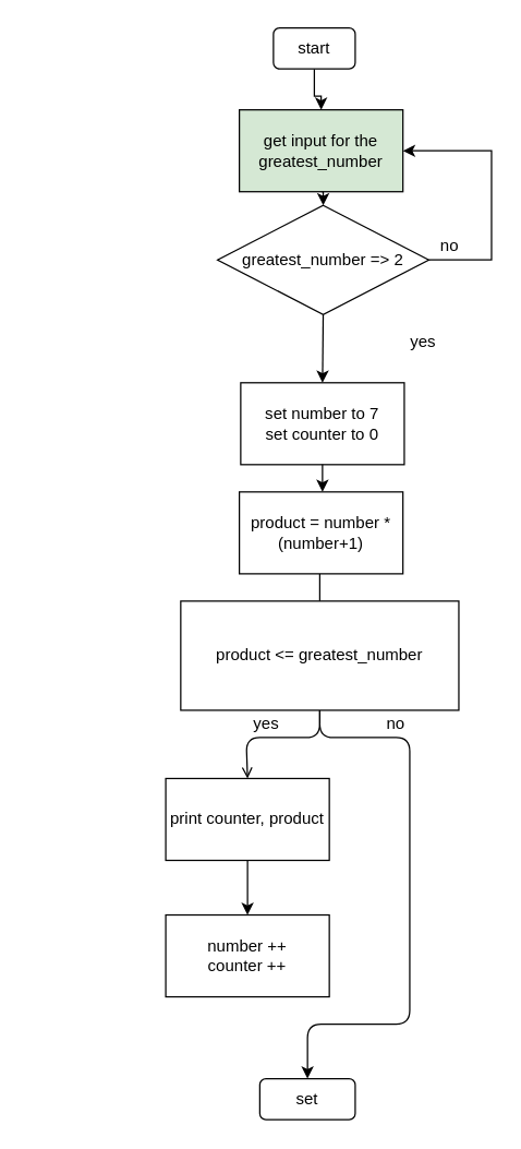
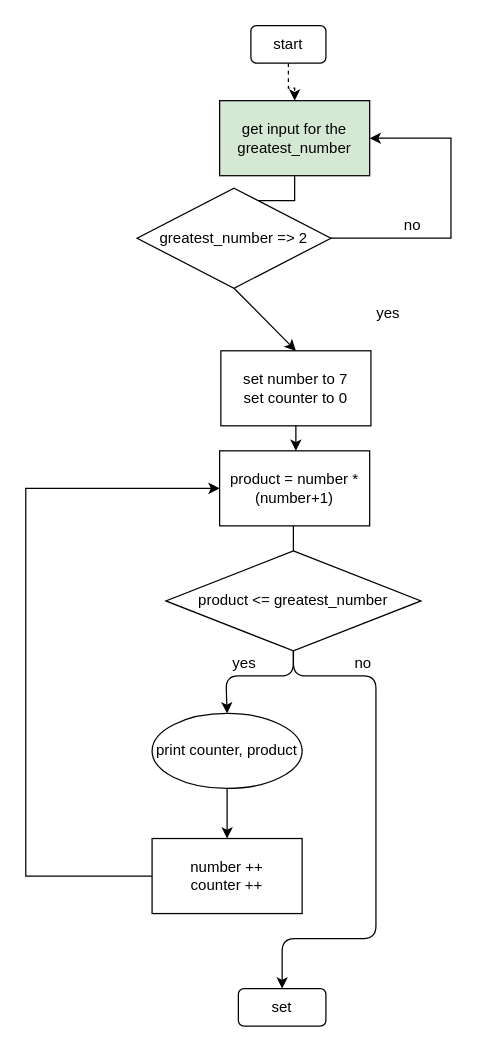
  <mxCell id="0" />
  <mxCell id="1" parent="0" />
- <mxCell id="2" style="edgeStyle=orthogonalEdgeStyle;rounded=0;orthogonalLoop=1;jettySize=auto;html=1;entryX=0.5;entryY=0;entryDx=0;entryDy=0;" parent="1" source="3" target="6" edge="1"><mxGeometry relative="1" as="geometry" /></mxCell>
+ <mxCell id="2" style="edgeStyle=orthogonalEdgeStyle;rounded=0;orthogonalLoop=1;jettySize=auto;html=1;entryX=0.5;entryY=0;entryDx=0;entryDy=0;dashed=1;" parent="1" source="3" target="6" edge="1"><mxGeometry relative="1" as="geometry" /></mxCell>
  <mxCell id="3" value="start" style="rounded=1;whiteSpace=wrap;html=1;" parent="1" vertex="1"><mxGeometry x="200" y="20" width="60" height="30" as="geometry" /></mxCell>
  <mxCell id="4" value="set" style="rounded=1;whiteSpace=wrap;html=1;" parent="1" vertex="1"><mxGeometry x="190" y="790" width="70" height="30" as="geometry" /></mxCell>
  <mxCell id="5" style="edgeStyle=orthogonalEdgeStyle;rounded=0;orthogonalLoop=1;jettySize=auto;html=1;exitX=0.5;exitY=1;exitDx=0;exitDy=0;entryX=0.5;entryY=0;entryDx=0;entryDy=0;" parent="1" source="6" target="14" edge="1"><mxGeometry relative="1" as="geometry" /></mxCell>
  <mxCell id="6" value="get input for the greatest_number" style="rounded=0;whiteSpace=wrap;html=1;fillColor=#d5e8d4;" parent="1" vertex="1"><mxGeometry x="175" y="80" width="120" height="60" as="geometry" /></mxCell>
  <mxCell id="7" style="edgeStyle=orthogonalEdgeStyle;rounded=0;orthogonalLoop=1;jettySize=auto;html=1;entryX=0.5;entryY=0;entryDx=0;entryDy=0;endArrow=none;" parent="1" source="8" target="10" edge="1"><mxGeometry relative="1" as="geometry"><Array as="points"><mxPoint x="234" y="440" /><mxPoint x="234" y="440" /></Array></mxGeometry></mxCell>
  <mxCell id="8" value="product = number * (number+1)" style="rounded=0;whiteSpace=wrap;html=1;" parent="1" vertex="1"><mxGeometry x="175" y="360" width="120" height="60" as="geometry" /></mxCell>
  <mxCell id="9" value="set number to 7&lt;br&gt;set counter to 0" style="rounded=0;whiteSpace=wrap;html=1;" parent="1" vertex="1"><mxGeometry x="176" y="280" width="120" height="60" as="geometry" /></mxCell>
- <mxCell id="10" value="product &amp;lt;= greatest_number" style="whiteSpace=wrap;html=1;rounded=0;" parent="1" vertex="1"><mxGeometry x="132" y="440" width="204" height="80" as="geometry" /></mxCell>
+ <mxCell id="10" value="product &amp;lt;= greatest_number" style="rhombus;whiteSpace=wrap;html=1;" parent="1" vertex="1"><mxGeometry x="132" y="440" width="204" height="80" as="geometry" /></mxCell>
+ <mxCell id="11" style="edgeStyle=orthogonalEdgeStyle;rounded=0;orthogonalLoop=1;jettySize=auto;html=1;entryX=0;entryY=0.5;entryDx=0;entryDy=0;" parent="1" source="12" target="8" edge="1"><mxGeometry relative="1" as="geometry"><mxPoint x="30" y="350" as="targetPoint" /><Array as="points"><mxPoint x="20" y="700" /><mxPoint x="20" y="390" /></Array></mxGeometry></mxCell>
  <mxCell id="12" value="number ++&lt;br&gt;counter ++" style="rounded=0;whiteSpace=wrap;html=1;" parent="1" vertex="1"><mxGeometry x="121" y="670" width="120" height="60" as="geometry" /></mxCell>
  <mxCell id="13" style="edgeStyle=orthogonalEdgeStyle;rounded=0;orthogonalLoop=1;jettySize=auto;html=1;entryX=1;entryY=0.5;entryDx=0;entryDy=0;" parent="1" source="14" target="6" edge="1"><mxGeometry relative="1" as="geometry"><Array as="points"><mxPoint x="360" y="190" /><mxPoint x="360" y="110" /></Array></mxGeometry></mxCell>
- <mxCell id="14" value="greatest_number&amp;nbsp;=&amp;gt; 2" style="rhombus;whiteSpace=wrap;html=1;" parent="1" vertex="1"><mxGeometry x="159" y="150" width="155" height="80" as="geometry" /></mxCell>
+ <mxCell id="14" value="greatest_number&amp;nbsp;=&amp;gt; 2" style="rhombus;whiteSpace=wrap;html=1;" parent="1" vertex="1"><mxGeometry x="109" y="150" width="155" height="80" as="geometry" /></mxCell>
  <mxCell id="15" style="edgeStyle=orthogonalEdgeStyle;rounded=0;orthogonalLoop=1;jettySize=auto;html=1;entryX=0.5;entryY=0;entryDx=0;entryDy=0;" parent="1" source="16" target="12" edge="1"><mxGeometry relative="1" as="geometry" /></mxCell>
- <mxCell id="16" value="print counter, product" style="rounded=0;whiteSpace=wrap;html=1;" parent="1" vertex="1"><mxGeometry x="121" y="570" width="120" height="60" as="geometry" /></mxCell>
- <mxCell id="17" value="" style="endArrow=open;html=1;entryX=0.5;entryY=0;entryDx=0;entryDy=0;exitX=0.5;exitY=1;exitDx=0;exitDy=0;" parent="1" source="10" target="16" edge="1"><mxGeometry width="50" height="50" relative="1" as="geometry"><mxPoint x="230" y="520" as="sourcePoint" /><mxPoint x="510" y="630" as="targetPoint" /><Array as="points"><mxPoint x="234" y="540" /><mxPoint x="180" y="540" /></Array></mxGeometry></mxCell>
+ <mxCell id="16" value="print counter, product" style="ellipse;whiteSpace=wrap;html=1;" parent="1" vertex="1"><mxGeometry x="121" y="570" width="120" height="60" as="geometry" /></mxCell>
+ <mxCell id="17" value="" style="endArrow=classic;html=1;entryX=0.5;entryY=0;entryDx=0;entryDy=0;exitX=0.5;exitY=1;exitDx=0;exitDy=0;" parent="1" source="10" target="16" edge="1"><mxGeometry width="50" height="50" relative="1" as="geometry"><mxPoint x="230" y="520" as="sourcePoint" /><mxPoint x="510" y="630" as="targetPoint" /><Array as="points"><mxPoint x="234" y="540" /><mxPoint x="180" y="540" /></Array></mxGeometry></mxCell>
  <mxCell id="18" value="" style="endArrow=classic;html=1;exitX=0.5;exitY=1;exitDx=0;exitDy=0;" parent="1" source="10" edge="1"><mxGeometry width="50" height="50" relative="1" as="geometry"><mxPoint x="230" y="520" as="sourcePoint" /><mxPoint x="225" y="790" as="targetPoint" /><Array as="points"><mxPoint x="234" y="540" /><mxPoint x="300" y="540" /><mxPoint x="300" y="750" /><mxPoint x="225" y="750" /></Array></mxGeometry></mxCell>
  <mxCell id="19" value="yes" style="text;html=1;strokeColor=none;fillColor=none;align=center;verticalAlign=middle;whiteSpace=wrap;rounded=0;" parent="1" vertex="1"><mxGeometry x="290" y="240" width="40" height="20" as="geometry" /></mxCell>
  <mxCell id="20" value="yes" style="text;html=1;strokeColor=none;fillColor=none;align=center;verticalAlign=middle;whiteSpace=wrap;rounded=0;" parent="1" vertex="1"><mxGeometry x="175" y="520" width="40" height="20" as="geometry" /></mxCell>
  <mxCell id="21" value="no" style="text;html=1;strokeColor=none;fillColor=none;align=center;verticalAlign=middle;whiteSpace=wrap;rounded=0;" parent="1" vertex="1"><mxGeometry x="270" y="520" width="40" height="20" as="geometry" /></mxCell>
  <mxCell id="22" value="" style="endArrow=classic;html=1;exitX=0.5;exitY=1;exitDx=0;exitDy=0;entryX=0.5;entryY=0;entryDx=0;entryDy=0;" edge="1" parent="1" source="14" target="9"><mxGeometry width="50" height="50" relative="1" as="geometry"><mxPoint x="220" y="290" as="sourcePoint" /><mxPoint x="238" y="280" as="targetPoint" /></mxGeometry></mxCell>
  <mxCell id="23" value="" style="endArrow=classic;html=1;exitX=0.533;exitY=1;exitDx=0;exitDy=0;exitPerimeter=0;" edge="1" parent="1"><mxGeometry width="50" height="50" relative="1" as="geometry"><mxPoint x="235.96" y="340" as="sourcePoint" /><mxPoint x="236" y="360" as="targetPoint" /></mxGeometry></mxCell>
  <mxCell id="24" value="no" style="text;html=1;align=center;verticalAlign=middle;resizable=0;points=[];autosize=1;" vertex="1" parent="1"><mxGeometry x="314" y="170" width="30" height="20" as="geometry" /></mxCell>
